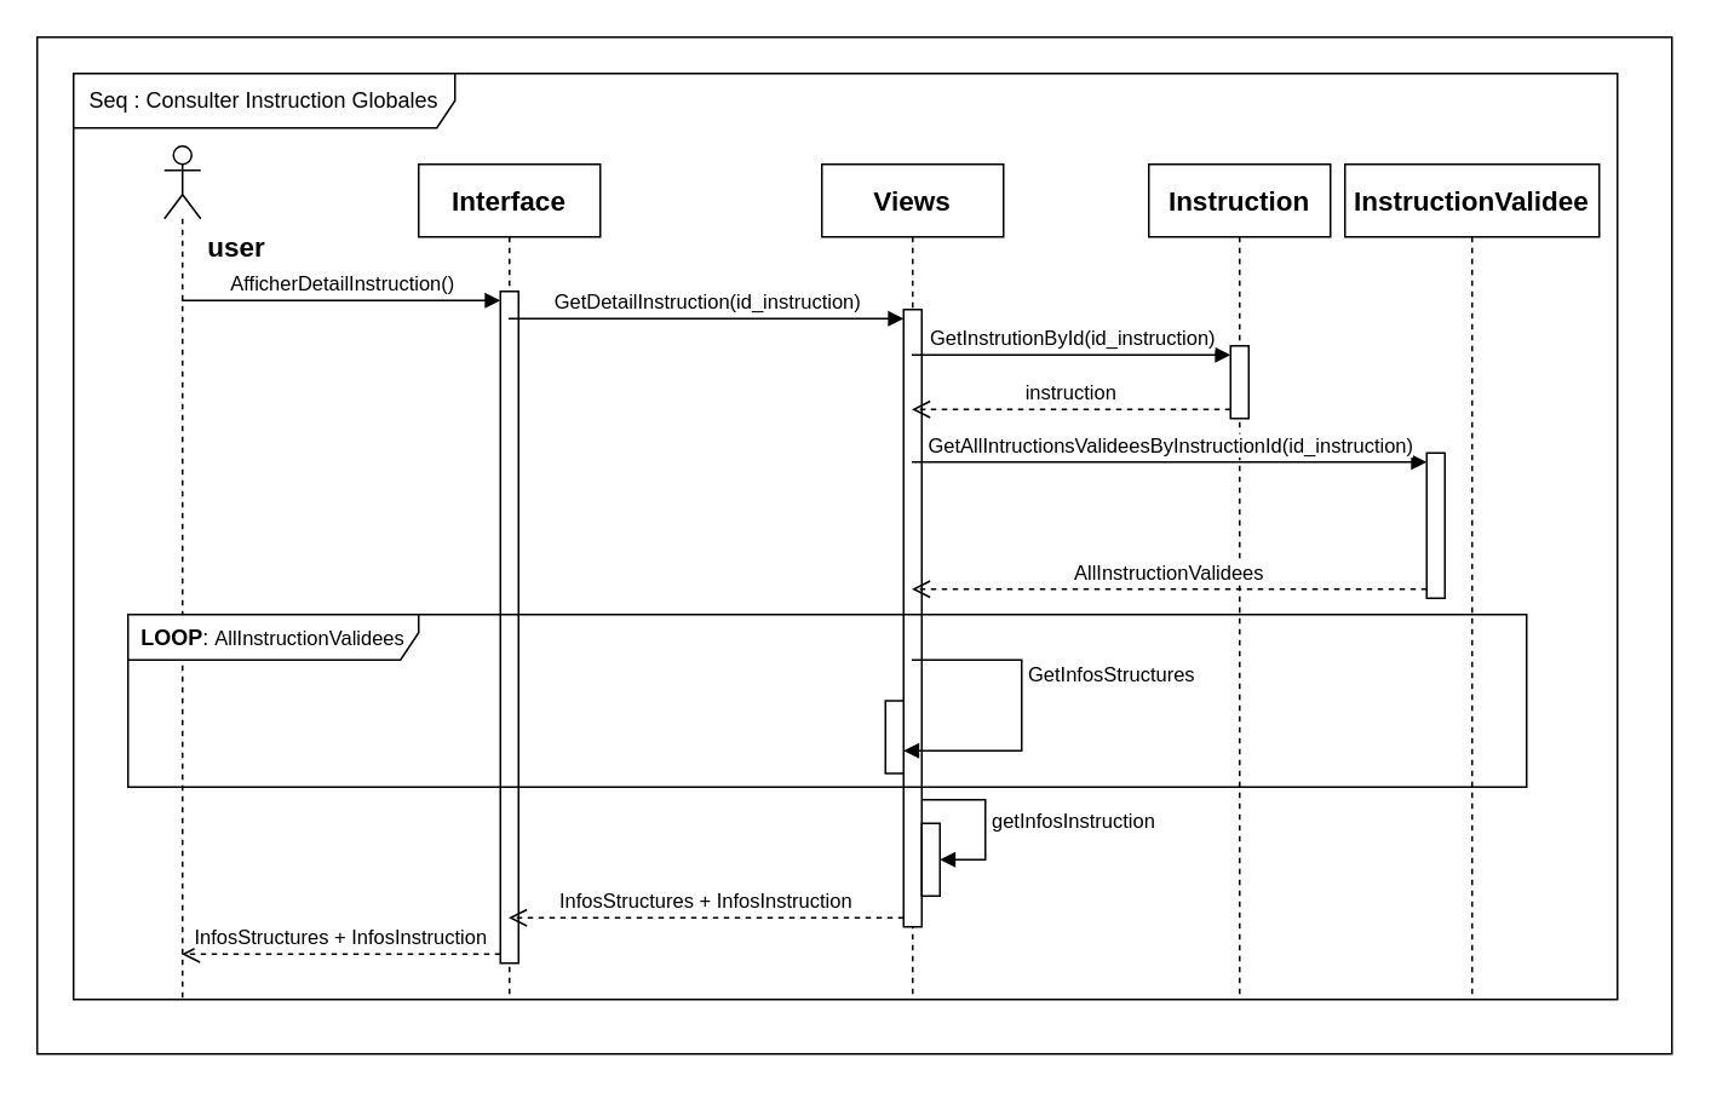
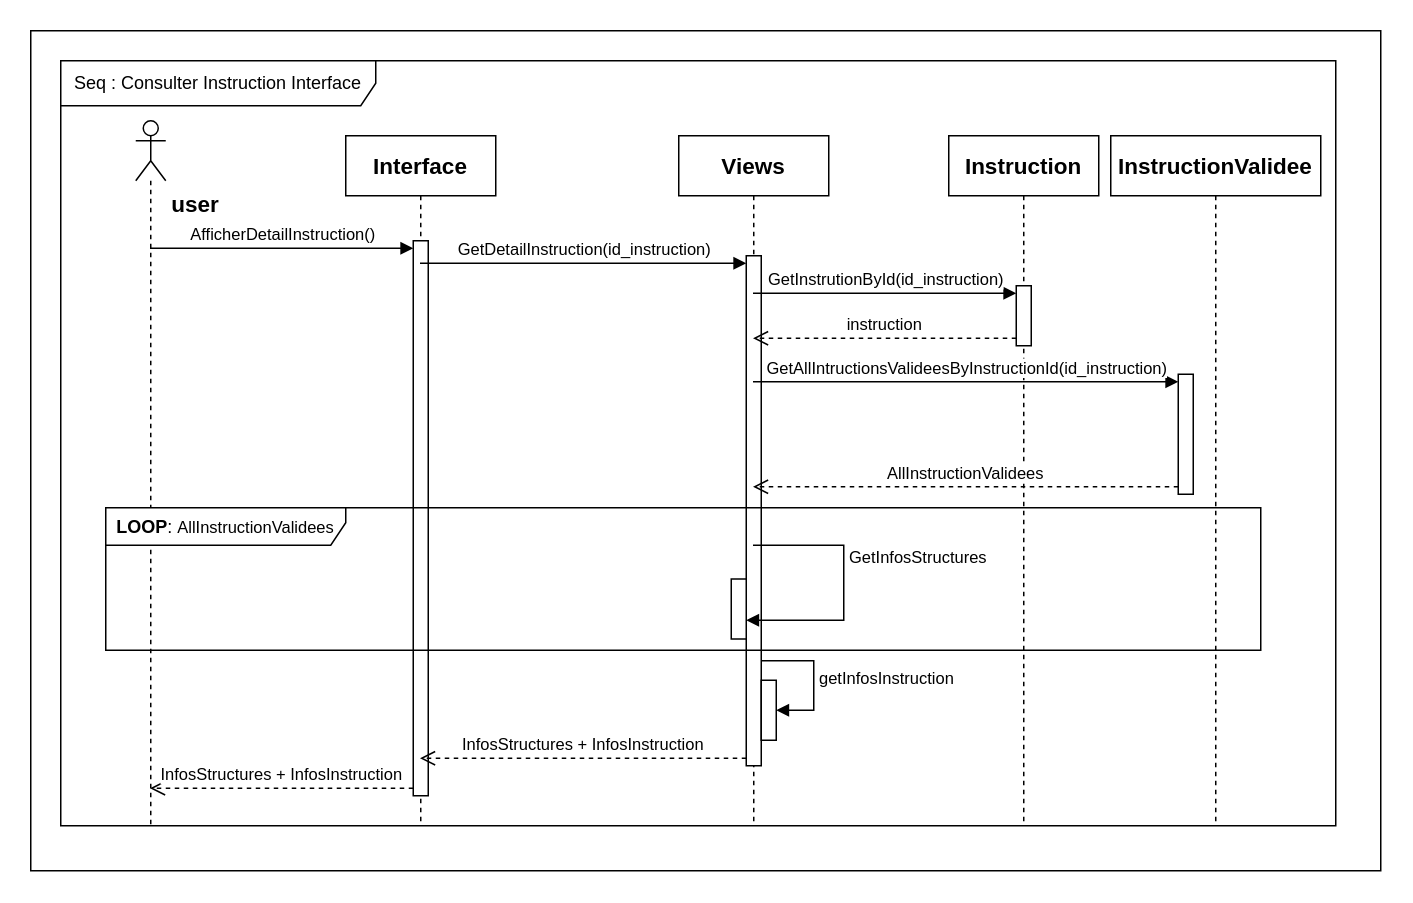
  <mxCell id="0" />
  <mxCell id="1" parent="0" />
  <mxCell id="2" value="" style="rounded=0;whiteSpace=wrap;html=1;" vertex="1" parent="1"><mxGeometry x="20" y="20" width="900" height="560" as="geometry" /></mxCell>
  <mxCell id="3" value="" style="shape=umlLifeline;perimeter=lifelinePerimeter;whiteSpace=wrap;html=1;container=1;dropTarget=0;collapsible=0;recursiveResize=0;outlineConnect=0;portConstraint=eastwest;newEdgeStyle={&quot;curved&quot;:0,&quot;rounded&quot;:0};participant=umlActor;" vertex="1" parent="1"><mxGeometry x="90" y="80" width="20" height="470" as="geometry" /></mxCell>
  <mxCell id="4" value="&lt;b&gt;&lt;font style=&quot;font-size: 15px;&quot;&gt;Interface&lt;/font&gt;&lt;/b&gt;" style="shape=umlLifeline;perimeter=lifelinePerimeter;whiteSpace=wrap;html=1;container=1;dropTarget=0;collapsible=0;recursiveResize=0;outlineConnect=0;portConstraint=eastwest;newEdgeStyle={&quot;curved&quot;:0,&quot;rounded&quot;:0};" vertex="1" parent="1"><mxGeometry x="230" y="90" width="100" height="460" as="geometry" /></mxCell>
  <mxCell id="5" value="" style="html=1;points=[[0,0,0,0,5],[0,1,0,0,-5],[1,0,0,0,5],[1,1,0,0,-5]];perimeter=orthogonalPerimeter;outlineConnect=0;targetShapes=umlLifeline;portConstraint=eastwest;newEdgeStyle={&quot;curved&quot;:0,&quot;rounded&quot;:0};" vertex="1" parent="4"><mxGeometry x="45" y="70" width="10" height="370" as="geometry" /></mxCell>
  <mxCell id="6" value="&lt;b&gt;&lt;font style=&quot;font-size: 15px;&quot;&gt;Views&lt;/font&gt;&lt;/b&gt;" style="shape=umlLifeline;perimeter=lifelinePerimeter;whiteSpace=wrap;html=1;container=1;dropTarget=0;collapsible=0;recursiveResize=0;outlineConnect=0;portConstraint=eastwest;newEdgeStyle={&quot;curved&quot;:0,&quot;rounded&quot;:0};" vertex="1" parent="1"><mxGeometry x="452" y="90" width="100" height="460" as="geometry" /></mxCell>
  <mxCell id="7" value="" style="html=1;points=[[0,0,0,0,5],[0,1,0,0,-5],[1,0,0,0,5],[1,1,0,0,-5]];perimeter=orthogonalPerimeter;outlineConnect=0;targetShapes=umlLifeline;portConstraint=eastwest;newEdgeStyle={&quot;curved&quot;:0,&quot;rounded&quot;:0};" vertex="1" parent="6"><mxGeometry x="45" y="80" width="10" height="340" as="geometry" /></mxCell>
  <mxCell id="8" value="&lt;b&gt;&lt;font style=&quot;font-size: 15px;&quot;&gt;Instruction&lt;/font&gt;&lt;/b&gt;" style="shape=umlLifeline;perimeter=lifelinePerimeter;whiteSpace=wrap;html=1;container=1;dropTarget=0;collapsible=0;recursiveResize=0;outlineConnect=0;portConstraint=eastwest;newEdgeStyle={&quot;curved&quot;:0,&quot;rounded&quot;:0};" vertex="1" parent="1"><mxGeometry x="632" y="90" width="100" height="460" as="geometry" /></mxCell>
  <mxCell id="9" value="" style="html=1;points=[[0,0,0,0,5],[0,1,0,0,-5],[1,0,0,0,5],[1,1,0,0,-5]];perimeter=orthogonalPerimeter;outlineConnect=0;targetShapes=umlLifeline;portConstraint=eastwest;newEdgeStyle={&quot;curved&quot;:0,&quot;rounded&quot;:0};" vertex="1" parent="8"><mxGeometry x="45" y="100" width="10" height="40" as="geometry" /></mxCell>
  <mxCell id="10" value="&lt;font style=&quot;font-size: 15px;&quot;&gt;&lt;b&gt;InstructionValidee&lt;/b&gt;&lt;/font&gt;" style="shape=umlLifeline;perimeter=lifelinePerimeter;whiteSpace=wrap;html=1;container=1;dropTarget=0;collapsible=0;recursiveResize=0;outlineConnect=0;portConstraint=eastwest;newEdgeStyle={&quot;curved&quot;:0,&quot;rounded&quot;:0};" vertex="1" parent="1"><mxGeometry x="740" y="90" width="140" height="460" as="geometry" /></mxCell>
  <mxCell id="11" value="" style="html=1;points=[[0,0,0,0,5],[0,1,0,0,-5],[1,0,0,0,5],[1,1,0,0,-5]];perimeter=orthogonalPerimeter;outlineConnect=0;targetShapes=umlLifeline;portConstraint=eastwest;newEdgeStyle={&quot;curved&quot;:0,&quot;rounded&quot;:0};" vertex="1" parent="10"><mxGeometry x="45" y="159" width="10" height="80" as="geometry" /></mxCell>
  <mxCell id="12" value="AfficherDetailInstruction()" style="html=1;verticalAlign=bottom;endArrow=block;curved=0;rounded=0;entryX=0;entryY=0;entryDx=0;entryDy=5;entryPerimeter=0;" edge="1" parent="1" source="3" target="5"><mxGeometry relative="1" as="geometry"><mxPoint x="120" y="167" as="sourcePoint" /><mxPoint x="270" y="167" as="targetPoint" /><Array as="points" /><mxPoint as="offset" /></mxGeometry></mxCell>
  <mxCell id="13" value="&lt;span style=&quot;text-align: left;&quot;&gt;InfosStructures +&amp;nbsp;&lt;/span&gt;&lt;span style=&quot;text-align: left;&quot;&gt;InfosInstruction&lt;/span&gt;" style="html=1;verticalAlign=bottom;endArrow=open;dashed=1;endSize=8;curved=0;rounded=0;exitX=0;exitY=1;exitDx=0;exitDy=-5;" edge="1" parent="1" source="5" target="3"><mxGeometry relative="1" as="geometry"><mxPoint x="282" y="265" as="targetPoint" /></mxGeometry></mxCell>
  <mxCell id="14" value="GetDetailInstruction(id_instruction)" style="html=1;verticalAlign=bottom;endArrow=block;curved=0;rounded=0;entryX=0;entryY=0;entryDx=0;entryDy=5;" edge="1" parent="1" source="4" target="7"><mxGeometry relative="1" as="geometry"><mxPoint x="396" y="190" as="sourcePoint" /></mxGeometry></mxCell>
  <mxCell id="15" value="GetInstrutionById(id_instruction)" style="html=1;verticalAlign=bottom;endArrow=block;curved=0;rounded=0;entryX=0;entryY=0;entryDx=0;entryDy=5;" edge="1" parent="1" source="6" target="9"><mxGeometry x="0.003" relative="1" as="geometry"><mxPoint x="622" y="195" as="sourcePoint" /><mxPoint as="offset" /></mxGeometry></mxCell>
  <mxCell id="16" value="instruction" style="html=1;verticalAlign=bottom;endArrow=open;dashed=1;endSize=8;curved=0;rounded=0;exitX=0;exitY=1;exitDx=0;exitDy=-5;" edge="1" parent="1" source="9" target="6"><mxGeometry x="0.003" relative="1" as="geometry"><mxPoint x="622" y="265" as="targetPoint" /><mxPoint as="offset" /></mxGeometry></mxCell>
  <mxCell id="17" value="GetAllIntructionsValideesByInstructionId(id_instruction)" style="html=1;verticalAlign=bottom;endArrow=block;curved=0;rounded=0;entryX=0;entryY=0;entryDx=0;entryDy=5;" edge="1" parent="1" source="6" target="11"><mxGeometry relative="1" as="geometry"><mxPoint x="812" y="326" as="sourcePoint" /></mxGeometry></mxCell>
  <mxCell id="18" value="AllInstructionValidees" style="html=1;verticalAlign=bottom;endArrow=open;dashed=1;endSize=8;curved=0;rounded=0;exitX=0;exitY=1;exitDx=0;exitDy=-5;" edge="1" parent="1" source="11" target="6"><mxGeometry x="0.001" relative="1" as="geometry"><mxPoint x="812" y="396" as="targetPoint" /><mxPoint as="offset" /></mxGeometry></mxCell>
  <mxCell id="19" value="&lt;b&gt;LOOP&lt;/b&gt;:&amp;nbsp;&lt;span style=&quot;font-size: 11px; text-wrap-mode: nowrap; background-color: rgb(255, 255, 255);&quot;&gt;AllInstructionValidees&lt;/span&gt;" style="shape=umlFrame;whiteSpace=wrap;html=1;pointerEvents=0;recursiveResize=0;container=1;collapsible=0;width=160;height=25;" vertex="1" parent="1"><mxGeometry x="70" y="338" width="770" height="95" as="geometry" /></mxCell>
  <mxCell id="20" value="" style="html=1;points=[[0,0,0,0,5],[0,1,0,0,-5],[1,0,0,0,5],[1,1,0,0,-5]];perimeter=orthogonalPerimeter;outlineConnect=0;targetShapes=umlLifeline;portConstraint=eastwest;newEdgeStyle={&quot;curved&quot;:0,&quot;rounded&quot;:0};" vertex="1" parent="19"><mxGeometry x="417" y="47.5" width="10" height="40" as="geometry" /></mxCell>
  <mxCell id="21" value="GetInfosStructures" style="html=1;align=left;spacingLeft=2;endArrow=block;rounded=0;edgeStyle=orthogonalEdgeStyle;curved=0;rounded=0;" edge="1" parent="1" target="20"><mxGeometry x="-0.231" relative="1" as="geometry"><mxPoint x="501.5" y="363" as="sourcePoint" /><Array as="points"><mxPoint x="562" y="363" /><mxPoint x="562" y="413" /></Array><mxPoint y="1" as="offset" /></mxGeometry></mxCell>
  <mxCell id="22" value="&lt;span style=&quot;text-align: left;&quot;&gt;InfosStructures +&amp;nbsp;&lt;/span&gt;&lt;span style=&quot;text-align: left;&quot;&gt;InfosInstruction&lt;/span&gt;" style="html=1;verticalAlign=bottom;endArrow=open;dashed=1;endSize=8;curved=0;rounded=0;exitX=0;exitY=1;exitDx=0;exitDy=-5;exitPerimeter=0;" edge="1" parent="1" source="7" target="4"><mxGeometry relative="1" as="geometry"><mxPoint x="471" y="620" as="sourcePoint" /><mxPoint x="391" y="620" as="targetPoint" /></mxGeometry></mxCell>
  <mxCell id="23" value="" style="html=1;points=[[0,0,0,0,5],[0,1,0,0,-5],[1,0,0,0,5],[1,1,0,0,-5]];perimeter=orthogonalPerimeter;outlineConnect=0;targetShapes=umlLifeline;portConstraint=eastwest;newEdgeStyle={&quot;curved&quot;:0,&quot;rounded&quot;:0};" vertex="1" parent="1"><mxGeometry x="507" y="453" width="10" height="40" as="geometry" /></mxCell>
  <mxCell id="24" value="getInfosInstruction" style="html=1;align=left;spacingLeft=2;endArrow=block;rounded=0;edgeStyle=orthogonalEdgeStyle;curved=0;rounded=0;" edge="1" parent="1"><mxGeometry relative="1" as="geometry"><mxPoint x="507" y="440" as="sourcePoint" /><Array as="points"><mxPoint x="542" y="440" /><mxPoint x="542" y="473" /></Array><mxPoint x="517" y="473" as="targetPoint" /></mxGeometry></mxCell>
- <mxCell id="25" value="Seq : Consulter Instruction Globales" style="shape=umlFrame;whiteSpace=wrap;html=1;pointerEvents=0;width=210;height=30;" vertex="1" parent="1"><mxGeometry x="40" y="40" width="850" height="510" as="geometry" /></mxCell>
+ <mxCell id="25" value="Seq : Consulter Instruction Interface" style="shape=umlFrame;whiteSpace=wrap;html=1;pointerEvents=0;width=210;height=30;" vertex="1" parent="1"><mxGeometry x="40" y="40" width="850" height="510" as="geometry" /></mxCell>
  <mxCell id="26" value="&lt;b&gt;&lt;font style=&quot;font-size: 15px;&quot;&gt;user&lt;/font&gt;&lt;/b&gt;" style="text;html=1;align=center;verticalAlign=middle;whiteSpace=wrap;rounded=0;" vertex="1" parent="1"><mxGeometry x="100" y="120" width="60" height="30" as="geometry" /></mxCell>
